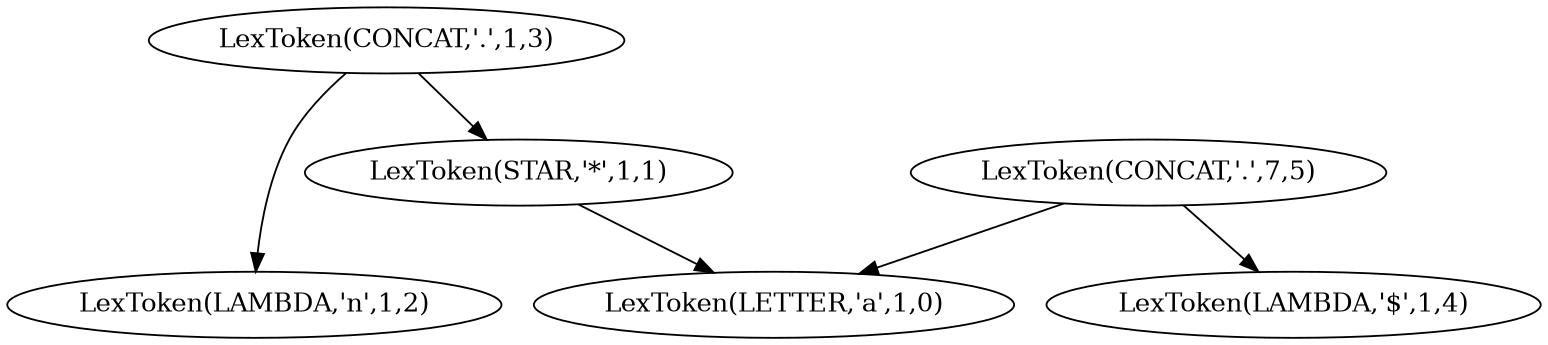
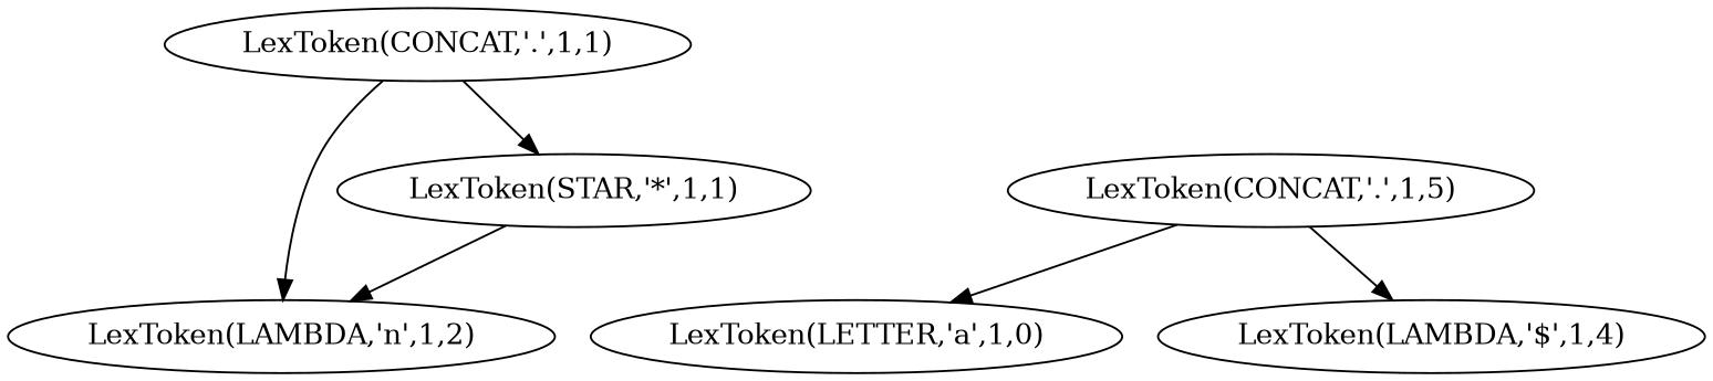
  strict digraph {
    node [val="."]
    "LexToken(LETTER,'a',1,0)" [val=a]
    "LexToken(STAR,'*',1,1)" [val="*"]
    n3 [label="LexToken(LAMBDA,'n',1,2)" val=n]
-   "LexToken(CONCAT,'.',1,3)"
+   "LexToken(CONCAT,'.',1,3)" [label="LexToken(CONCAT,'.',1,1)"]
    "LexToken(LAMBDA,'$',1,4)" [val="$"]
-   "LexToken(CONCAT,'.',1,5)" [label="LexToken(CONCAT,'.',7,5)"]
-   "LexToken(STAR,'*',1,1)" -> "LexToken(LETTER,'a',1,0)"
+   "LexToken(CONCAT,'.',1,5)"
+   "LexToken(STAR,'*',1,1)" -> n3
    "LexToken(CONCAT,'.',1,3)" -> "LexToken(STAR,'*',1,1)"
    "LexToken(CONCAT,'.',1,3)" -> n3
    "LexToken(CONCAT,'.',1,5)" -> "LexToken(LETTER,'a',1,0)"
    "LexToken(CONCAT,'.',1,5)" -> "LexToken(LAMBDA,'$',1,4)"
  }
